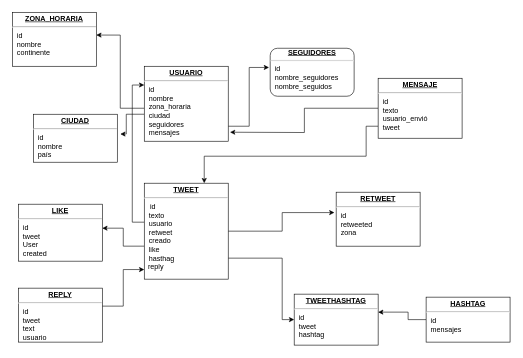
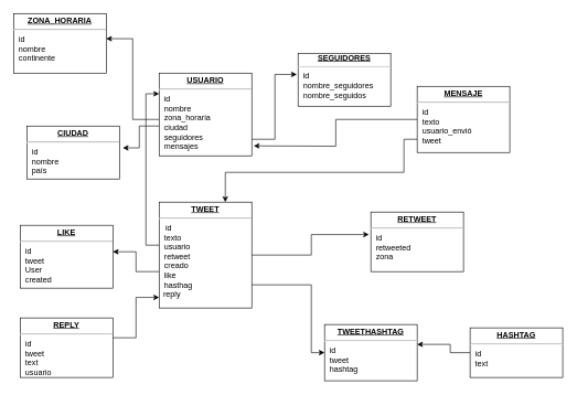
  <mxCell id="0" />
  <mxCell id="1" parent="0" />
  <mxCell id="2" value="&lt;p style=&quot;margin: 0px ; margin-top: 4px ; text-align: center ; text-decoration: underline&quot;&gt;&lt;b&gt;TWEETHASHTAG&lt;/b&gt;&lt;br&gt;&lt;/p&gt;&lt;hr&gt;&lt;p style=&quot;margin: 0px ; margin-left: 8px&quot;&gt;id&lt;/p&gt;&lt;p style=&quot;margin: 0px ; margin-left: 8px&quot;&gt;tweet&lt;br&gt;hashtag&lt;br&gt;&lt;/p&gt;&lt;p style=&quot;margin: 0px ; margin-left: 8px&quot;&gt;&lt;br&gt;&lt;/p&gt;&lt;p style=&quot;margin: 0px ; margin-left: 8px&quot;&gt;&lt;br&gt;&lt;/p&gt;&lt;p style=&quot;margin: 0px ; margin-left: 8px&quot;&gt;&lt;br&gt;&lt;/p&gt;" style="verticalAlign=top;align=left;overflow=fill;fontSize=12;fontFamily=Helvetica;html=1;rounded=0;shadow=0;comic=0;labelBackgroundColor=none;strokeWidth=1" parent="1" vertex="1"><mxGeometry x="490" y="490" width="140" height="85" as="geometry" /></mxCell>
  <mxCell id="3" style="edgeStyle=orthogonalEdgeStyle;rounded=0;orthogonalLoop=1;jettySize=auto;html=1;entryX=0;entryY=0.5;entryDx=0;entryDy=0;" edge="1" parent="1" source="7" target="2"><mxGeometry relative="1" as="geometry"><Array as="points"><mxPoint x="470" y="430" /></Array></mxGeometry></mxCell>
  <mxCell id="4" style="edgeStyle=orthogonalEdgeStyle;rounded=0;orthogonalLoop=1;jettySize=auto;html=1;entryX=-0.021;entryY=0.378;entryDx=0;entryDy=0;entryPerimeter=0;" edge="1" parent="1" source="7" target="17"><mxGeometry relative="1" as="geometry"><Array as="points"><mxPoint x="470" y="385" /><mxPoint x="470" y="354" /></Array></mxGeometry></mxCell>
  <mxCell id="5" style="edgeStyle=orthogonalEdgeStyle;rounded=0;orthogonalLoop=1;jettySize=auto;html=1;entryX=1;entryY=0.421;entryDx=0;entryDy=0;entryPerimeter=0;" edge="1" parent="1" source="7" target="23"><mxGeometry relative="1" as="geometry"><Array as="points"><mxPoint x="205" y="410" /><mxPoint x="205" y="380" /></Array></mxGeometry></mxCell>
  <mxCell id="6" style="edgeStyle=orthogonalEdgeStyle;rounded=0;orthogonalLoop=1;jettySize=auto;html=1;entryX=0;entryY=0.25;entryDx=0;entryDy=0;" edge="1" parent="1" source="7" target="14"><mxGeometry relative="1" as="geometry"><Array as="points"><mxPoint x="220" y="370" /><mxPoint x="220" y="141" /></Array></mxGeometry></mxCell>
  <mxCell id="7" value="&lt;p style=&quot;margin: 0px ; margin-top: 4px ; text-align: center ; text-decoration: underline&quot;&gt;&lt;b&gt;TWEET&lt;/b&gt;&lt;br&gt;&lt;/p&gt;&lt;hr&gt;&amp;nbsp;&amp;nbsp; id&lt;br&gt;&lt;p style=&quot;margin: 0px ; margin-left: 8px&quot;&gt;texto&lt;br&gt;usuario&lt;br&gt;&lt;/p&gt;&lt;p style=&quot;margin: 0px ; margin-left: 8px&quot;&gt;retweet&lt;br&gt;&lt;/p&gt;&lt;p style=&quot;margin: 0px ; margin-left: 8px&quot;&gt;creado&lt;br&gt;&lt;/p&gt;&lt;p style=&quot;margin: 0px ; margin-left: 8px&quot;&gt;like&lt;br&gt;&lt;/p&gt;&lt;p style=&quot;margin: 0px ; margin-left: 8px&quot;&gt;hasthag&lt;br&gt;&lt;/p&gt;&amp;nbsp; reply&lt;br&gt;&lt;p style=&quot;margin: 0px ; margin-left: 8px&quot;&gt;&lt;br&gt;&lt;/p&gt;&lt;p style=&quot;margin: 0px ; margin-left: 8px&quot;&gt;&lt;br&gt;&lt;/p&gt;&lt;p style=&quot;margin: 0px ; margin-left: 8px&quot;&gt;&lt;br&gt;&lt;/p&gt;" style="verticalAlign=top;align=left;overflow=fill;fontSize=12;fontFamily=Helvetica;html=1;rounded=0;shadow=0;comic=0;labelBackgroundColor=none;strokeWidth=1" parent="1" vertex="1"><mxGeometry x="240" y="305" width="140" height="160" as="geometry" /></mxCell>
  <mxCell id="8" value="&lt;p style=&quot;margin: 0px ; margin-top: 4px ; text-align: center ; text-decoration: underline&quot;&gt;&lt;b&gt;ZONA_HORARIA&lt;/b&gt;&lt;/p&gt;&lt;hr&gt;&lt;p style=&quot;margin: 0px ; margin-left: 8px&quot;&gt;id&lt;br&gt;nombre&lt;br&gt;continente&lt;/p&gt;" style="verticalAlign=top;align=left;overflow=fill;fontSize=12;fontFamily=Helvetica;html=1;rounded=0;shadow=0;comic=0;labelBackgroundColor=none;strokeWidth=1" parent="1" vertex="1"><mxGeometry x="20" y="20" width="140" height="90" as="geometry" /></mxCell>
  <mxCell id="9" style="edgeStyle=orthogonalEdgeStyle;rounded=0;orthogonalLoop=1;jettySize=auto;html=1;entryX=0;entryY=0.9;entryDx=0;entryDy=0;entryPerimeter=0;" edge="1" parent="1" source="10" target="7"><mxGeometry relative="1" as="geometry"><Array as="points"><mxPoint x="205" y="510" /><mxPoint x="205" y="449" /></Array></mxGeometry></mxCell>
  <mxCell id="10" value="&lt;p style=&quot;margin: 0px ; margin-top: 4px ; text-align: center ; text-decoration: underline&quot;&gt;&lt;b&gt;REPLY&lt;/b&gt;&lt;/p&gt;&lt;hr&gt;&lt;p style=&quot;margin: 0px ; margin-left: 8px&quot;&gt;id&lt;br&gt;tweet&lt;br&gt;text&lt;br&gt;&lt;/p&gt;&lt;p style=&quot;margin: 0px ; margin-left: 8px&quot;&gt;usuario&lt;br&gt;&lt;/p&gt;&lt;br&gt;&lt;p style=&quot;margin: 0px ; margin-left: 8px&quot;&gt;&lt;br&gt;&lt;/p&gt;&lt;p style=&quot;margin: 0px ; margin-left: 8px&quot;&gt;&lt;br&gt;&lt;/p&gt;" style="verticalAlign=top;align=left;overflow=fill;fontSize=12;fontFamily=Helvetica;html=1;rounded=0;shadow=0;comic=0;labelBackgroundColor=none;strokeWidth=1" parent="1" vertex="1"><mxGeometry x="30" y="480" width="140" height="90" as="geometry" /></mxCell>
  <mxCell id="11" style="edgeStyle=orthogonalEdgeStyle;rounded=0;orthogonalLoop=1;jettySize=auto;html=1;entryX=-0.014;entryY=0.4;entryDx=0;entryDy=0;entryPerimeter=0;" edge="1" parent="1" source="14" target="15"><mxGeometry relative="1" as="geometry"><Array as="points"><mxPoint x="415" y="210" /><mxPoint x="415" y="112" /></Array></mxGeometry></mxCell>
  <mxCell id="12" style="edgeStyle=orthogonalEdgeStyle;rounded=0;orthogonalLoop=1;jettySize=auto;html=1;entryX=1;entryY=0.422;entryDx=0;entryDy=0;entryPerimeter=0;" edge="1" parent="1" source="14" target="8"><mxGeometry relative="1" as="geometry"><Array as="points"><mxPoint x="200" y="180" /><mxPoint x="200" y="58" /></Array></mxGeometry></mxCell>
  <mxCell id="13" style="edgeStyle=orthogonalEdgeStyle;rounded=0;orthogonalLoop=1;jettySize=auto;html=1;entryX=1.036;entryY=0.413;entryDx=0;entryDy=0;entryPerimeter=0;" edge="1" parent="1" source="14" target="16"><mxGeometry relative="1" as="geometry"><Array as="points"><mxPoint x="210" y="190" /><mxPoint x="210" y="223" /></Array></mxGeometry></mxCell>
  <mxCell id="14" value="&lt;p style=&quot;margin: 0px ; margin-top: 4px ; text-align: center ; text-decoration: underline&quot;&gt;&lt;b&gt;USUARIO&lt;/b&gt;&lt;br&gt;&lt;/p&gt;&lt;hr&gt;&lt;p style=&quot;margin: 0px ; margin-left: 8px&quot;&gt;id&lt;br&gt;nombre&lt;br&gt;zona_horaria&lt;/p&gt;&lt;p style=&quot;margin: 0px ; margin-left: 8px&quot;&gt;ciudad&lt;br&gt;&lt;/p&gt;&lt;p style=&quot;margin: 0px ; margin-left: 8px&quot;&gt;seguidores&lt;/p&gt;&lt;p style=&quot;margin: 0px ; margin-left: 8px&quot;&gt;mensajes&lt;br&gt;&lt;/p&gt;&lt;p style=&quot;margin: 0px ; margin-left: 8px&quot;&gt;&lt;br&gt;&lt;/p&gt;&lt;p style=&quot;margin: 0px ; margin-left: 8px&quot;&gt;&lt;br&gt;&lt;/p&gt;&lt;p style=&quot;margin: 0px ; margin-left: 8px&quot;&gt;&lt;br&gt;&lt;/p&gt;&lt;p style=&quot;margin: 0px ; margin-left: 8px&quot;&gt;&lt;br&gt;&lt;/p&gt;&lt;p style=&quot;margin: 0px ; margin-left: 8px&quot;&gt;&lt;br&gt;&lt;/p&gt;&lt;p style=&quot;margin: 0px ; margin-left: 8px&quot;&gt;&lt;br&gt;&lt;/p&gt;&lt;p style=&quot;margin: 0px ; margin-left: 8px&quot;&gt;&lt;br&gt;&lt;/p&gt;" style="verticalAlign=top;align=left;overflow=fill;fontSize=12;fontFamily=Helvetica;html=1;rounded=0;shadow=0;comic=0;labelBackgroundColor=none;strokeWidth=1" parent="1" vertex="1"><mxGeometry x="240" y="110" width="140" height="125" as="geometry" /></mxCell>
- <mxCell id="15" value="&lt;div align=&quot;center&quot;&gt;&lt;u&gt;&lt;b&gt;SEGUIDORES&lt;/b&gt;&lt;/u&gt;&lt;/div&gt;&lt;hr&gt;&lt;p style=&quot;margin: 0px ; margin-left: 8px&quot;&gt;id&lt;br&gt;nombre_seguidores&lt;br&gt;nombre_seguidos&lt;/p&gt;" style="verticalAlign=top;align=left;overflow=fill;fontSize=12;fontFamily=Helvetica;html=1;shadow=0;comic=0;labelBackgroundColor=none;strokeWidth=1;rounded=1;" parent="1" vertex="1"><mxGeometry x="450" y="80" width="140" height="80" as="geometry" /></mxCell>
- <mxCell id="16" value="&lt;p style=&quot;margin: 0px ; margin-top: 4px ; text-align: center ; text-decoration: underline&quot;&gt;&lt;b&gt;CIUDAD&lt;/b&gt;&lt;br&gt;&lt;/p&gt;&lt;hr&gt;&lt;p style=&quot;margin: 0px ; margin-left: 8px&quot;&gt;id&lt;br&gt;nombre&lt;br&gt;país&lt;/p&gt;&lt;p style=&quot;margin: 0px ; margin-left: 8px&quot;&gt;&lt;br&gt;&lt;/p&gt;&lt;p style=&quot;margin: 0px ; margin-left: 8px&quot;&gt;&lt;br&gt;&lt;/p&gt;" style="verticalAlign=top;align=left;overflow=fill;fontSize=12;fontFamily=Helvetica;html=1;rounded=0;shadow=0;comic=0;labelBackgroundColor=none;strokeWidth=1" parent="1" vertex="1"><mxGeometry x="55" y="190" width="140" height="80" as="geometry" /></mxCell>
+ <mxCell id="15" value="&lt;div align=&quot;center&quot;&gt;&lt;u&gt;&lt;b&gt;SEGUIDORES&lt;/b&gt;&lt;/u&gt;&lt;/div&gt;&lt;hr&gt;&lt;p style=&quot;margin: 0px ; margin-left: 8px&quot;&gt;id&lt;br&gt;nombre_seguidores&lt;br&gt;nombre_seguidos&lt;/p&gt;" style="verticalAlign=top;align=left;overflow=fill;fontSize=12;fontFamily=Helvetica;html=1;rounded=0;shadow=0;comic=0;labelBackgroundColor=none;strokeWidth=1" parent="1" vertex="1"><mxGeometry x="450" y="80" width="140" height="80" as="geometry" /></mxCell>
+ <mxCell id="16" value="&lt;p style=&quot;margin: 0px ; margin-top: 4px ; text-align: center ; text-decoration: underline&quot;&gt;&lt;b&gt;CIUDAD&lt;/b&gt;&lt;br&gt;&lt;/p&gt;&lt;hr&gt;&lt;p style=&quot;margin: 0px ; margin-left: 8px&quot;&gt;id&lt;br&gt;nombre&lt;br&gt;país&lt;/p&gt;&lt;p style=&quot;margin: 0px ; margin-left: 8px&quot;&gt;&lt;br&gt;&lt;/p&gt;&lt;p style=&quot;margin: 0px ; margin-left: 8px&quot;&gt;&lt;br&gt;&lt;/p&gt;" style="verticalAlign=top;align=left;overflow=fill;fontSize=12;fontFamily=Helvetica;html=1;rounded=0;shadow=0;comic=0;labelBackgroundColor=none;strokeWidth=1" parent="1" vertex="1"><mxGeometry x="40" y="190" width="140" height="80" as="geometry" /></mxCell>
  <mxCell id="17" value="&lt;p style=&quot;margin: 0px ; margin-top: 4px ; text-align: center ; text-decoration: underline&quot;&gt;&lt;b&gt;RETWEET&lt;/b&gt;&lt;/p&gt;&lt;hr&gt;&lt;p style=&quot;margin: 0px ; margin-left: 8px&quot;&gt;id&lt;br&gt;retweeted&lt;br&gt;zona&lt;/p&gt;" style="verticalAlign=top;align=left;overflow=fill;fontSize=12;fontFamily=Helvetica;html=1;rounded=0;shadow=0;comic=0;labelBackgroundColor=none;strokeWidth=1" parent="1" vertex="1"><mxGeometry x="560" y="320" width="140" height="90" as="geometry" /></mxCell>
  <mxCell id="18" value="" style="edgeStyle=orthogonalEdgeStyle;rounded=0;orthogonalLoop=1;jettySize=auto;html=1;exitX=0;exitY=0.5;exitDx=0;exitDy=0;" edge="1" parent="1" source="19" target="2"><mxGeometry relative="1" as="geometry"><Array as="points"><mxPoint x="680" y="533" /><mxPoint x="680" y="520" /></Array></mxGeometry></mxCell>
- <mxCell id="19" value="&lt;p style=&quot;margin: 0px ; margin-top: 4px ; text-align: center ; text-decoration: underline&quot;&gt;&lt;b&gt;HASHTAG&lt;/b&gt;&lt;/p&gt;&lt;hr&gt;&lt;p style=&quot;margin: 0px ; margin-left: 8px&quot;&gt;id&lt;br&gt;mensajes&lt;br&gt;&lt;/p&gt;&lt;p style=&quot;margin: 0px ; margin-left: 8px&quot;&gt;&lt;br&gt;&lt;/p&gt;" style="verticalAlign=top;align=left;overflow=fill;fontSize=12;fontFamily=Helvetica;html=1;rounded=0;shadow=0;comic=0;labelBackgroundColor=none;strokeWidth=1" parent="1" vertex="1"><mxGeometry x="710" y="495" width="140" height="75" as="geometry" /></mxCell>
+ <mxCell id="19" value="&lt;p style=&quot;margin: 0px ; margin-top: 4px ; text-align: center ; text-decoration: underline&quot;&gt;&lt;b&gt;HASHTAG&lt;/b&gt;&lt;/p&gt;&lt;hr&gt;&lt;p style=&quot;margin: 0px ; margin-left: 8px&quot;&gt;id&lt;br&gt;text&lt;br&gt;&lt;/p&gt;&lt;p style=&quot;margin: 0px ; margin-left: 8px&quot;&gt;&lt;br&gt;&lt;/p&gt;" style="verticalAlign=top;align=left;overflow=fill;fontSize=12;fontFamily=Helvetica;html=1;rounded=0;shadow=0;comic=0;labelBackgroundColor=none;strokeWidth=1" parent="1" vertex="1"><mxGeometry x="710" y="495" width="140" height="75" as="geometry" /></mxCell>
  <mxCell id="20" style="edgeStyle=orthogonalEdgeStyle;rounded=0;orthogonalLoop=1;jettySize=auto;html=1;" edge="1" parent="1" source="22"><mxGeometry relative="1" as="geometry"><mxPoint x="383" y="220" as="targetPoint" /></mxGeometry></mxCell>
  <mxCell id="21" style="edgeStyle=orthogonalEdgeStyle;rounded=0;orthogonalLoop=1;jettySize=auto;html=1;" edge="1" parent="1" source="22" target="7"><mxGeometry relative="1" as="geometry"><Array as="points"><mxPoint x="610" y="210" /><mxPoint x="610" y="260" /><mxPoint x="340" y="260" /></Array></mxGeometry></mxCell>
  <mxCell id="22" value="&lt;p style=&quot;margin: 0px ; margin-top: 4px ; text-align: center ; text-decoration: underline&quot;&gt;&lt;b&gt;MENSAJE&lt;br&gt;&lt;/b&gt;&lt;/p&gt;&lt;hr&gt;&lt;p style=&quot;margin: 0px ; margin-left: 8px&quot;&gt;id&lt;br&gt;texto&lt;br&gt;usuario_envió&lt;/p&gt;&lt;p style=&quot;margin: 0px ; margin-left: 8px&quot;&gt;tweet&lt;br&gt;&lt;/p&gt;&lt;br&gt;&lt;p style=&quot;margin: 0px ; margin-left: 8px&quot;&gt;&lt;br&gt;&lt;/p&gt;&lt;p style=&quot;margin: 0px ; margin-left: 8px&quot;&gt;&lt;br&gt;&lt;/p&gt;&lt;p style=&quot;margin: 0px ; margin-left: 8px&quot;&gt;&lt;br&gt;&lt;/p&gt;&lt;p style=&quot;margin: 0px ; margin-left: 8px&quot;&gt;&lt;br&gt;&lt;/p&gt;&lt;p style=&quot;margin: 0px ; margin-left: 8px&quot;&gt;&lt;br&gt;&lt;/p&gt;" style="verticalAlign=top;align=left;overflow=fill;fontSize=12;fontFamily=Helvetica;html=1;rounded=0;shadow=0;comic=0;labelBackgroundColor=none;strokeWidth=1" parent="1" vertex="1"><mxGeometry x="630" y="130" width="140" height="100" as="geometry" /></mxCell>
  <mxCell id="23" value="&lt;p style=&quot;margin: 0px ; margin-top: 4px ; text-align: center ; text-decoration: underline&quot;&gt;&lt;b&gt;LIKE&lt;/b&gt;&lt;br&gt;&lt;/p&gt;&lt;hr&gt;&lt;p style=&quot;margin: 0px ; margin-left: 8px&quot;&gt;id&lt;br&gt;tweet&lt;br&gt;User&lt;br&gt;&lt;/p&gt;&lt;p style=&quot;margin: 0px ; margin-left: 8px&quot;&gt;created&lt;br&gt;&lt;/p&gt;&lt;br&gt;&lt;p style=&quot;margin: 0px ; margin-left: 8px&quot;&gt;&lt;br&gt;&lt;/p&gt;&lt;p style=&quot;margin: 0px ; margin-left: 8px&quot;&gt;&lt;br&gt;&lt;/p&gt;&lt;p style=&quot;margin: 0px ; margin-left: 8px&quot;&gt;&lt;br&gt;&lt;/p&gt;" style="verticalAlign=top;align=left;overflow=fill;fontSize=12;fontFamily=Helvetica;html=1;rounded=0;shadow=0;comic=0;labelBackgroundColor=none;strokeWidth=1" parent="1" vertex="1"><mxGeometry x="30" y="340" width="140" height="95" as="geometry" /></mxCell>
  <mxCell id="24" style="edgeStyle=orthogonalEdgeStyle;rounded=0;orthogonalLoop=1;jettySize=auto;html=1;exitX=0.5;exitY=1;exitDx=0;exitDy=0;" edge="1" parent="1" source="19" target="19"><mxGeometry relative="1" as="geometry" /></mxCell>
